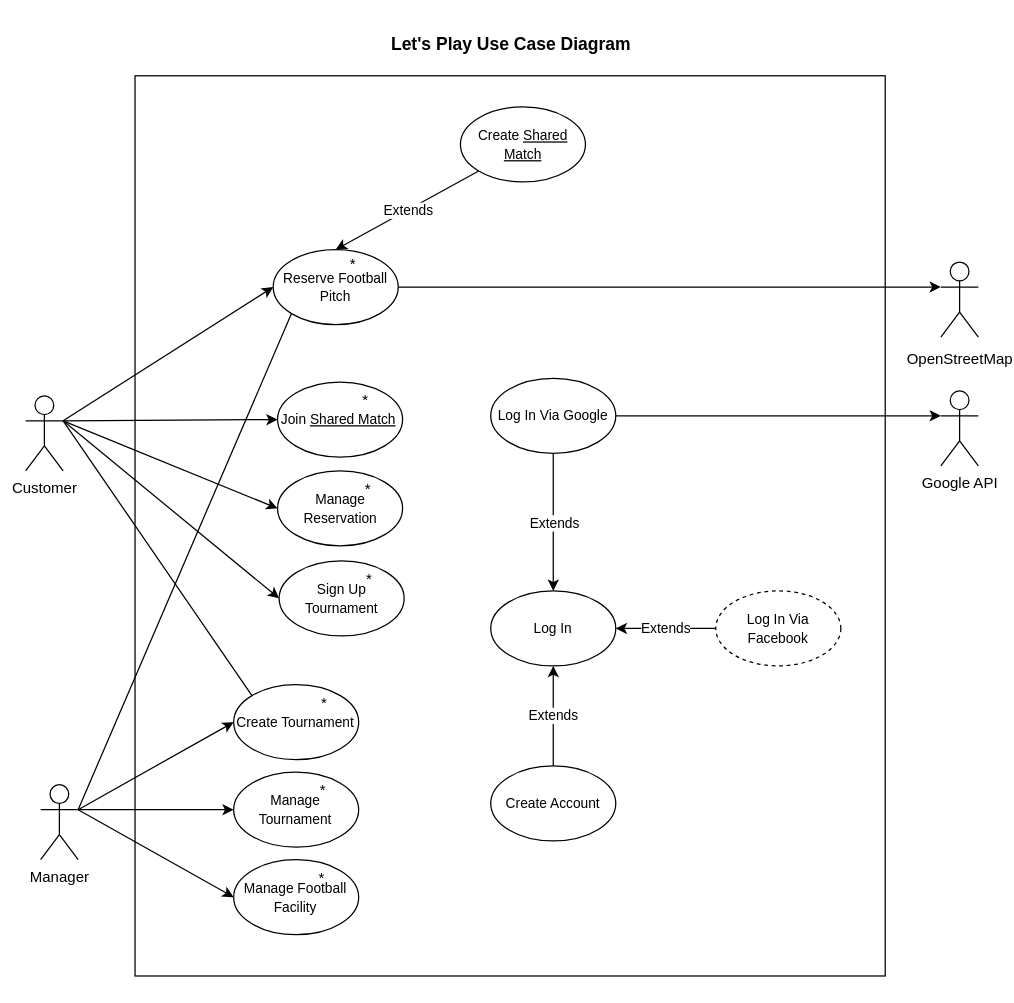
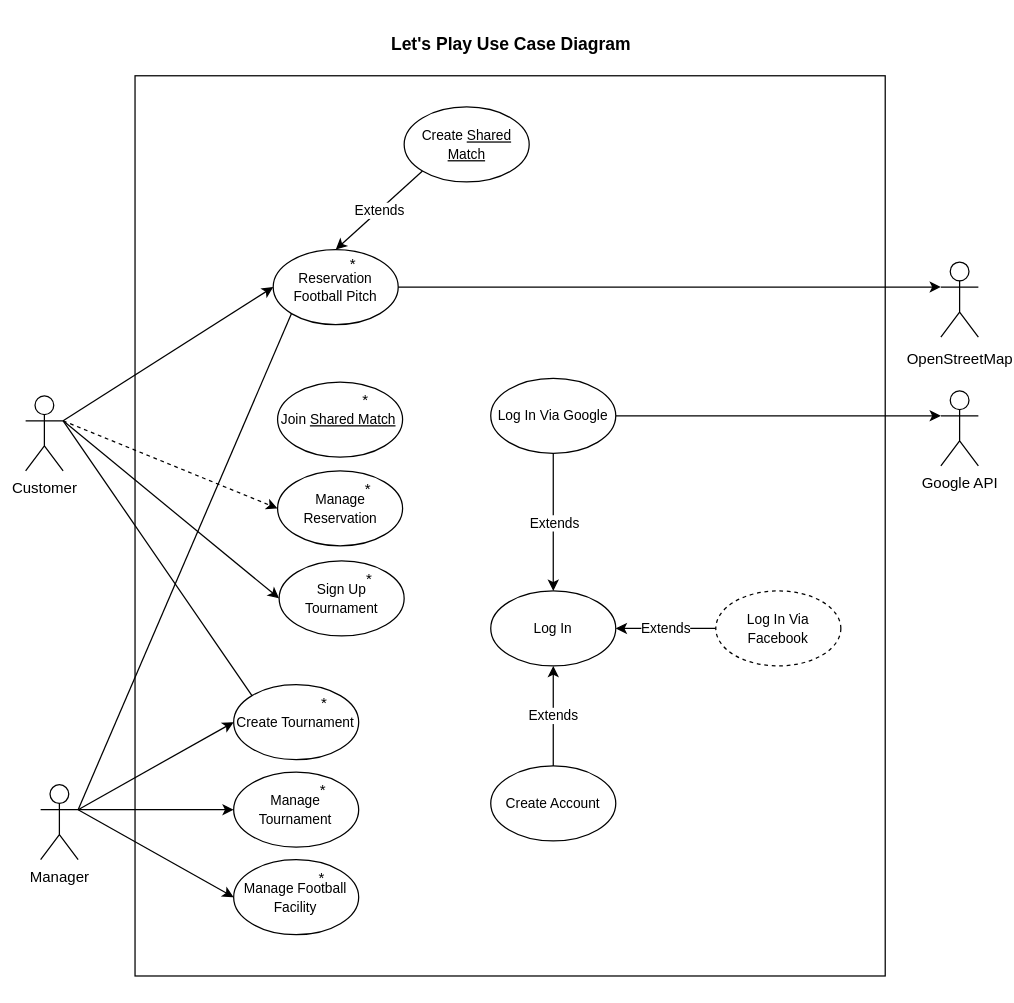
  <mxCell id="0" />
  <mxCell id="1" parent="0" />
  <mxCell id="2" value="" style="html=1;whiteSpace=wrap;fillColor=none;" parent="1" vertex="1"><mxGeometry x="107.5" y="60" width="600" height="720" as="geometry" /></mxCell>
  <mxCell id="3" value="Customer" style="shape=umlActor;verticalLabelPosition=bottom;verticalAlign=top;html=1;" parent="1" vertex="1"><mxGeometry x="20" y="316" width="30" height="60" as="geometry" /></mxCell>
  <mxCell id="4" value="Manager" style="shape=umlActor;verticalLabelPosition=bottom;verticalAlign=top;html=1;" parent="1" vertex="1"><mxGeometry x="32" y="627" width="30" height="60" as="geometry" /></mxCell>
  <mxCell id="5" value="&lt;font style=&quot;font-size: 11px;&quot;&gt;Log In&lt;/font&gt;" style="ellipse;whiteSpace=wrap;html=1;" parent="1" vertex="1"><mxGeometry x="392" y="472" width="100" height="60" as="geometry" /></mxCell>
  <mxCell id="6" value="&lt;font style=&quot;font-size: 11px;&quot;&gt;Join &lt;u&gt;Shared Match&lt;/u&gt;&amp;nbsp;&lt;/font&gt;" style="ellipse;whiteSpace=wrap;html=1;" parent="1" vertex="1"><mxGeometry x="221.5" y="305" width="100" height="60" as="geometry" /></mxCell>
- <mxCell id="7" value="&lt;font style=&quot;font-size: 11px;&quot;&gt;Reserve Football Pitch&lt;/font&gt;" style="ellipse;whiteSpace=wrap;html=1;" parent="1" vertex="1"><mxGeometry x="218" y="199" width="100" height="60" as="geometry" /></mxCell>
+ <mxCell id="7" value="&lt;font style=&quot;font-size: 11px;&quot;&gt;Reservation Football Pitch&lt;/font&gt;" style="ellipse;whiteSpace=wrap;html=1;" parent="1" vertex="1"><mxGeometry x="218" y="199" width="100" height="60" as="geometry" /></mxCell>
  <mxCell id="8" value="&lt;font style=&quot;font-size: 11px;&quot;&gt;Create Tournament&lt;/font&gt;" style="ellipse;whiteSpace=wrap;html=1;" parent="1" vertex="1"><mxGeometry x="186.38" y="547" width="100" height="60" as="geometry" /></mxCell>
  <mxCell id="9" value="&lt;font style=&quot;font-size: 12px;&quot;&gt;Google API&lt;br&gt;&lt;/font&gt;" style="shape=umlActor;verticalLabelPosition=bottom;verticalAlign=top;html=1;" parent="1" vertex="1"><mxGeometry x="752" y="312" width="30" height="60" as="geometry" /></mxCell>
  <mxCell id="10" value="" style="endArrow=classic;html=1;rounded=0;exitX=1;exitY=0.333;exitDx=0;exitDy=0;exitPerimeter=0;entryX=0;entryY=0.5;entryDx=0;entryDy=0;" parent="1" source="3" target="7" edge="1"><mxGeometry width="50" height="50" relative="1" as="geometry"><mxPoint x="62" y="299" as="sourcePoint" /><mxPoint x="432" y="319" as="targetPoint" /></mxGeometry></mxCell>
- <mxCell id="11" value="" style="endArrow=classic;html=1;rounded=0;exitX=1;exitY=0.333;exitDx=0;exitDy=0;exitPerimeter=0;entryX=0;entryY=0.5;entryDx=0;entryDy=0;" parent="1" source="3" target="6" edge="1"><mxGeometry width="50" height="50" relative="1" as="geometry"><mxPoint x="62" y="299" as="sourcePoint" /><mxPoint x="352" y="359" as="targetPoint" /></mxGeometry></mxCell>
  <mxCell id="12" value="" style="endArrow=classic;html=1;rounded=0;entryX=0;entryY=0.333;entryDx=0;entryDy=0;entryPerimeter=0;exitX=1;exitY=0.5;exitDx=0;exitDy=0;" parent="1" source="13" target="9" edge="1"><mxGeometry width="50" height="50" relative="1" as="geometry"><mxPoint x="532" y="442" as="sourcePoint" /><mxPoint x="582" y="392" as="targetPoint" /></mxGeometry></mxCell>
  <mxCell id="13" value="&lt;font style=&quot;font-size: 11px;&quot;&gt;Log In Via Google&lt;/font&gt;" style="ellipse;whiteSpace=wrap;html=1;" parent="1" vertex="1"><mxGeometry x="392" y="302" width="100" height="60" as="geometry" /></mxCell>
  <mxCell id="14" value="" style="endArrow=classic;html=1;rounded=0;exitX=0.5;exitY=1;exitDx=0;exitDy=0;entryX=0.5;entryY=0;entryDx=0;entryDy=0;" parent="1" source="13" target="5" edge="1"><mxGeometry relative="1" as="geometry"><mxPoint x="472" y="372" as="sourcePoint" /><mxPoint x="572" y="372" as="targetPoint" /></mxGeometry></mxCell>
  <mxCell id="15" value="Extends" style="edgeLabel;resizable=0;html=1;align=center;verticalAlign=middle;" parent="14" connectable="0" vertex="1"><mxGeometry relative="1" as="geometry" /></mxCell>
  <mxCell id="16" value="&lt;font style=&quot;font-size: 11px;&quot;&gt;Create Account&lt;/font&gt;" style="ellipse;whiteSpace=wrap;html=1;" parent="1" vertex="1"><mxGeometry x="392" y="612" width="100" height="60" as="geometry" /></mxCell>
  <mxCell id="17" value="Extends" style="endArrow=classic;html=1;rounded=0;entryX=0.5;entryY=1;entryDx=0;entryDy=0;exitX=0.5;exitY=0;exitDx=0;exitDy=0;" parent="1" source="16" target="5" edge="1"><mxGeometry relative="1" as="geometry"><mxPoint x="442" y="512" as="sourcePoint" /><mxPoint x="542" y="512" as="targetPoint" /></mxGeometry></mxCell>
  <mxCell id="18" value="" style="endArrow=classic;html=1;rounded=0;exitX=1;exitY=0.333;exitDx=0;exitDy=0;exitPerimeter=0;entryX=0;entryY=0.5;entryDx=0;entryDy=0;" parent="1" source="4" target="8" edge="1"><mxGeometry width="50" height="50" relative="1" as="geometry"><mxPoint x="322" y="697" as="sourcePoint" /><mxPoint x="372" y="647" as="targetPoint" /></mxGeometry></mxCell>
- <mxCell id="19" value="&lt;font style=&quot;font-size: 11px;&quot;&gt;Create &lt;u&gt;Shared Match&lt;/u&gt;&lt;/font&gt;" style="ellipse;whiteSpace=wrap;html=1;" parent="1" vertex="1"><mxGeometry x="367.75" y="84.94" width="100" height="60" as="geometry" /></mxCell>
+ <mxCell id="19" value="&lt;font style=&quot;font-size: 11px;&quot;&gt;Create &lt;u&gt;Shared Match&lt;/u&gt;&lt;/font&gt;" style="ellipse;whiteSpace=wrap;html=1;" parent="1" vertex="1"><mxGeometry x="322.75" y="84.94" width="100" height="60" as="geometry" /></mxCell>
  <mxCell id="20" value="*" style="text;html=1;strokeColor=none;fillColor=none;align=center;verticalAlign=middle;whiteSpace=wrap;rounded=0;" parent="1" vertex="1"><mxGeometry x="261.5" y="305" width="60" height="30" as="geometry" /></mxCell>
  <mxCell id="21" value="*" style="text;html=1;strokeColor=none;fillColor=none;align=center;verticalAlign=middle;whiteSpace=wrap;rounded=0;" parent="1" vertex="1"><mxGeometry x="257.13" y="201" width="49.75" height="19" as="geometry" /></mxCell>
  <mxCell id="22" value="" style="endArrow=classic;html=1;rounded=0;exitX=0;exitY=1;exitDx=0;exitDy=0;entryX=0.5;entryY=0;entryDx=0;entryDy=0;" parent="1" source="19" target="7" edge="1"><mxGeometry relative="1" as="geometry"><mxPoint x="392" y="140" as="sourcePoint" /><mxPoint x="302" y="140" as="targetPoint" /></mxGeometry></mxCell>
  <mxCell id="23" value="Extends" style="edgeLabel;resizable=0;html=1;align=center;verticalAlign=middle;" parent="22" connectable="0" vertex="1"><mxGeometry relative="1" as="geometry" /></mxCell>
  <mxCell id="24" value="&lt;font style=&quot;font-size: 11px;&quot;&gt;Manage Tournament&lt;/font&gt;" style="ellipse;whiteSpace=wrap;html=1;" parent="1" vertex="1"><mxGeometry x="186.38" y="617" width="100" height="60" as="geometry" /></mxCell>
  <mxCell id="25" value="*" style="text;html=1;strokeColor=none;fillColor=none;align=center;verticalAlign=middle;whiteSpace=wrap;rounded=0;" parent="1" vertex="1"><mxGeometry x="228.88" y="547" width="60" height="30" as="geometry" /></mxCell>
  <mxCell id="26" value="*" style="text;html=1;strokeColor=none;fillColor=none;align=center;verticalAlign=middle;whiteSpace=wrap;rounded=0;" parent="1" vertex="1"><mxGeometry x="227.63" y="617" width="60" height="30" as="geometry" /></mxCell>
  <mxCell id="27" value="" style="endArrow=classic;html=1;rounded=0;exitX=1;exitY=0.333;exitDx=0;exitDy=0;exitPerimeter=0;entryX=0;entryY=0.5;entryDx=0;entryDy=0;" parent="1" source="4" target="24" edge="1"><mxGeometry width="50" height="50" relative="1" as="geometry"><mxPoint x="332" y="737" as="sourcePoint" /><mxPoint x="382" y="687" as="targetPoint" /></mxGeometry></mxCell>
  <mxCell id="28" value="&lt;font style=&quot;font-size: 11px;&quot;&gt;Log In Via Facebook&lt;/font&gt;" style="ellipse;whiteSpace=wrap;html=1;dashed=1;" parent="1" vertex="1"><mxGeometry x="572" y="472" width="100" height="60" as="geometry" /></mxCell>
  <mxCell id="29" value="Extends" style="endArrow=classic;html=1;rounded=0;entryX=1;entryY=0.5;entryDx=0;entryDy=0;exitX=0;exitY=0.5;exitDx=0;exitDy=0;" parent="1" source="28" target="5" edge="1"><mxGeometry relative="1" as="geometry"><mxPoint x="522" y="567" as="sourcePoint" /><mxPoint x="522" y="472" as="targetPoint" /></mxGeometry></mxCell>
  <mxCell id="30" value="&lt;font style=&quot;font-size: 11px;&quot;&gt;Manage Football Facility&lt;/font&gt;" style="ellipse;whiteSpace=wrap;html=1;" parent="1" vertex="1"><mxGeometry x="186.38" y="687" width="100" height="60" as="geometry" /></mxCell>
  <mxCell id="31" value="*" style="text;html=1;strokeColor=none;fillColor=none;align=center;verticalAlign=middle;whiteSpace=wrap;rounded=0;" parent="1" vertex="1"><mxGeometry x="227.01" y="687" width="60" height="30" as="geometry" /></mxCell>
  <mxCell id="32" value="" style="endArrow=classic;html=1;rounded=0;entryX=0;entryY=0.5;entryDx=0;entryDy=0;exitX=1;exitY=0.333;exitDx=0;exitDy=0;exitPerimeter=0;" parent="1" source="4" target="30" edge="1"><mxGeometry width="50" height="50" relative="1" as="geometry"><mxPoint x="304" y="737" as="sourcePoint" /><mxPoint x="354" y="687" as="targetPoint" /></mxGeometry></mxCell>
  <mxCell id="33" value="&lt;font style=&quot;font-size: 11px;&quot;&gt;Sign Up Tournament&lt;/font&gt;" style="ellipse;whiteSpace=wrap;html=1;" parent="1" vertex="1"><mxGeometry x="222.75" y="448" width="100" height="60" as="geometry" /></mxCell>
  <mxCell id="34" value="*" style="text;html=1;strokeColor=none;fillColor=none;align=center;verticalAlign=middle;whiteSpace=wrap;rounded=0;" parent="1" vertex="1"><mxGeometry x="265.25" y="448" width="60" height="30" as="geometry" /></mxCell>
  <mxCell id="35" value="" style="endArrow=classic;html=1;rounded=0;exitX=1;exitY=0.333;exitDx=0;exitDy=0;exitPerimeter=0;entryX=0;entryY=0.5;entryDx=0;entryDy=0;" parent="1" source="3" target="33" edge="1"><mxGeometry width="50" height="50" relative="1" as="geometry"><mxPoint x="62" y="299" as="sourcePoint" /><mxPoint x="384" y="339" as="targetPoint" /></mxGeometry></mxCell>
  <mxCell id="36" value="" style="endArrow=none;html=1;rounded=0;exitX=1;exitY=0.333;exitDx=0;exitDy=0;exitPerimeter=0;entryX=0;entryY=0;entryDx=0;entryDy=0;" parent="1" source="3" target="8" edge="1"><mxGeometry width="50" height="50" relative="1" as="geometry"><mxPoint x="364" y="360" as="sourcePoint" /><mxPoint x="414" y="310" as="targetPoint" /></mxGeometry></mxCell>
  <mxCell id="37" value="" style="endArrow=none;html=1;rounded=0;exitX=1;exitY=0.333;exitDx=0;exitDy=0;exitPerimeter=0;entryX=0;entryY=1;entryDx=0;entryDy=0;" parent="1" source="4" target="7" edge="1"><mxGeometry width="50" height="50" relative="1" as="geometry"><mxPoint x="354" y="410" as="sourcePoint" /><mxPoint x="404" y="360" as="targetPoint" /></mxGeometry></mxCell>
  <mxCell id="38" value="&lt;font style=&quot;font-size: 12px;&quot;&gt;OpenStreetMap&lt;/font&gt;" style="shape=umlActor;verticalLabelPosition=bottom;verticalAlign=top;html=1;outlineConnect=0;fontSize=17;" parent="1" vertex="1"><mxGeometry x="752" y="209" width="30" height="60" as="geometry" /></mxCell>
  <mxCell id="39" value="&lt;font style=&quot;font-size: 14px;&quot;&gt;&lt;b&gt;Let's Play Use Case Diagram&lt;/b&gt;&lt;/font&gt;" style="text;html=1;align=center;verticalAlign=middle;resizable=0;points=[];autosize=1;strokeColor=none;fillColor=none;" parent="1" vertex="1"><mxGeometry x="298" y="20" width="220" height="30" as="geometry" /></mxCell>
  <mxCell id="40" value="" style="endArrow=classic;html=1;rounded=0;exitX=1;exitY=0.5;exitDx=0;exitDy=0;entryX=0;entryY=0.333;entryDx=0;entryDy=0;entryPerimeter=0;" parent="1" source="7" target="38" edge="1"><mxGeometry width="50" height="50" relative="1" as="geometry"><mxPoint x="484" y="330" as="sourcePoint" /><mxPoint x="534" y="280" as="targetPoint" /></mxGeometry></mxCell>
  <mxCell id="41" value="&lt;font style=&quot;font-size: 11px;&quot;&gt;Manage Reservation&lt;/font&gt;" style="ellipse;whiteSpace=wrap;html=1;" vertex="1" parent="1"><mxGeometry x="221.5" y="376" width="100" height="60" as="geometry" /></mxCell>
  <mxCell id="42" value="*" style="text;html=1;strokeColor=none;fillColor=none;align=center;verticalAlign=middle;whiteSpace=wrap;rounded=0;" vertex="1" parent="1"><mxGeometry x="264" y="376" width="60" height="30" as="geometry" /></mxCell>
- <mxCell id="43" value="" style="endArrow=classic;html=1;rounded=0;exitX=1;exitY=0.333;exitDx=0;exitDy=0;exitPerimeter=0;entryX=0;entryY=0.5;entryDx=0;entryDy=0;" edge="1" parent="1" source="3" target="41"><mxGeometry width="50" height="50" relative="1" as="geometry"><mxPoint x="324" y="380" as="sourcePoint" /><mxPoint x="374" y="330" as="targetPoint" /></mxGeometry></mxCell>
+ <mxCell id="43" value="" style="endArrow=classic;html=1;rounded=0;exitX=1;exitY=0.333;exitDx=0;exitDy=0;exitPerimeter=0;entryX=0;entryY=0.5;entryDx=0;entryDy=0;dashed=1;" edge="1" parent="1" source="3" target="41"><mxGeometry width="50" height="50" relative="1" as="geometry"><mxPoint x="324" y="380" as="sourcePoint" /><mxPoint x="374" y="330" as="targetPoint" /></mxGeometry></mxCell>
